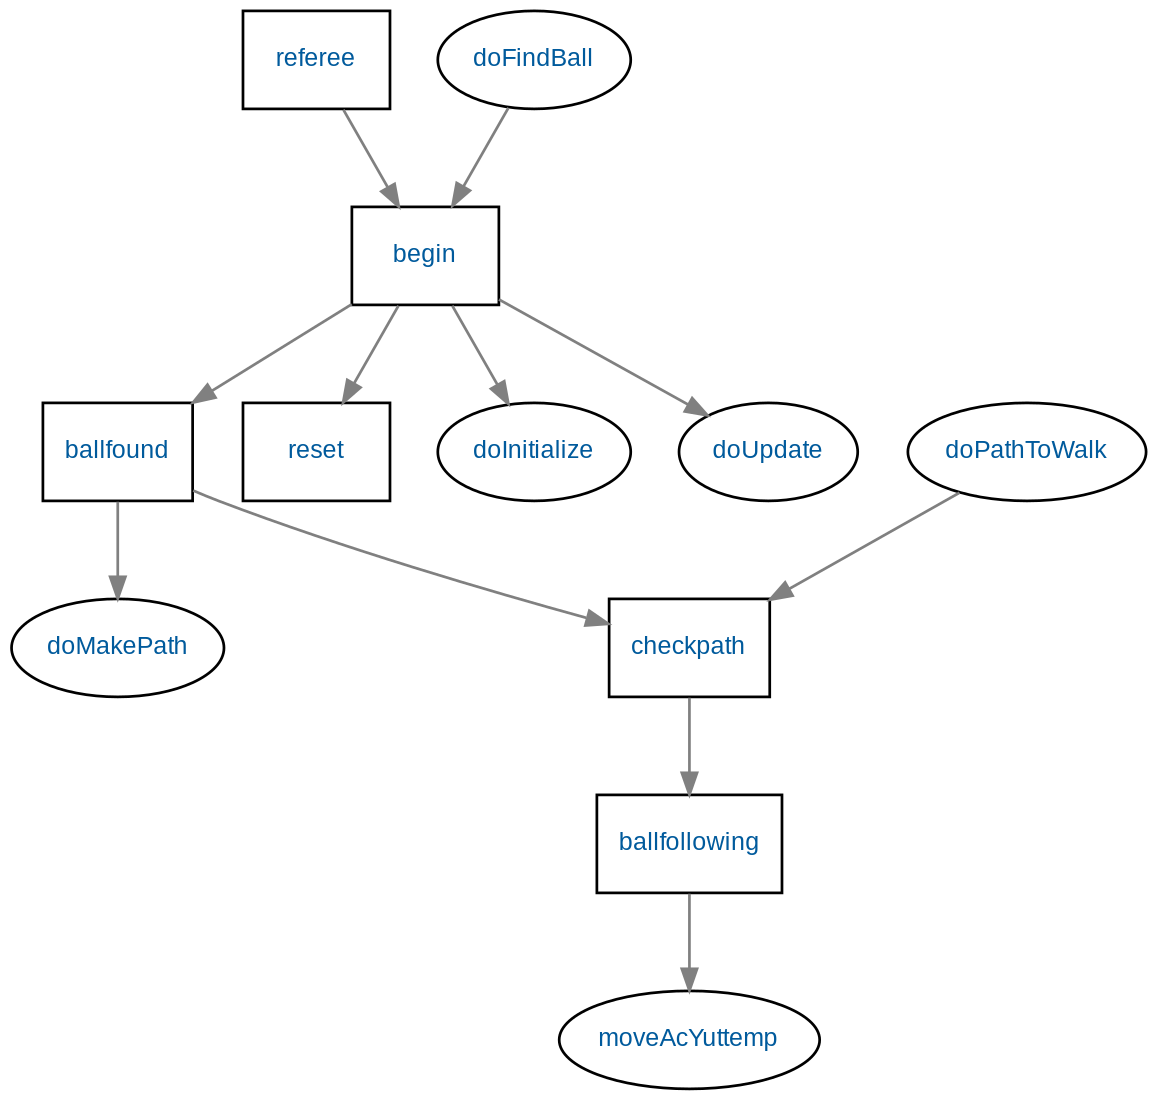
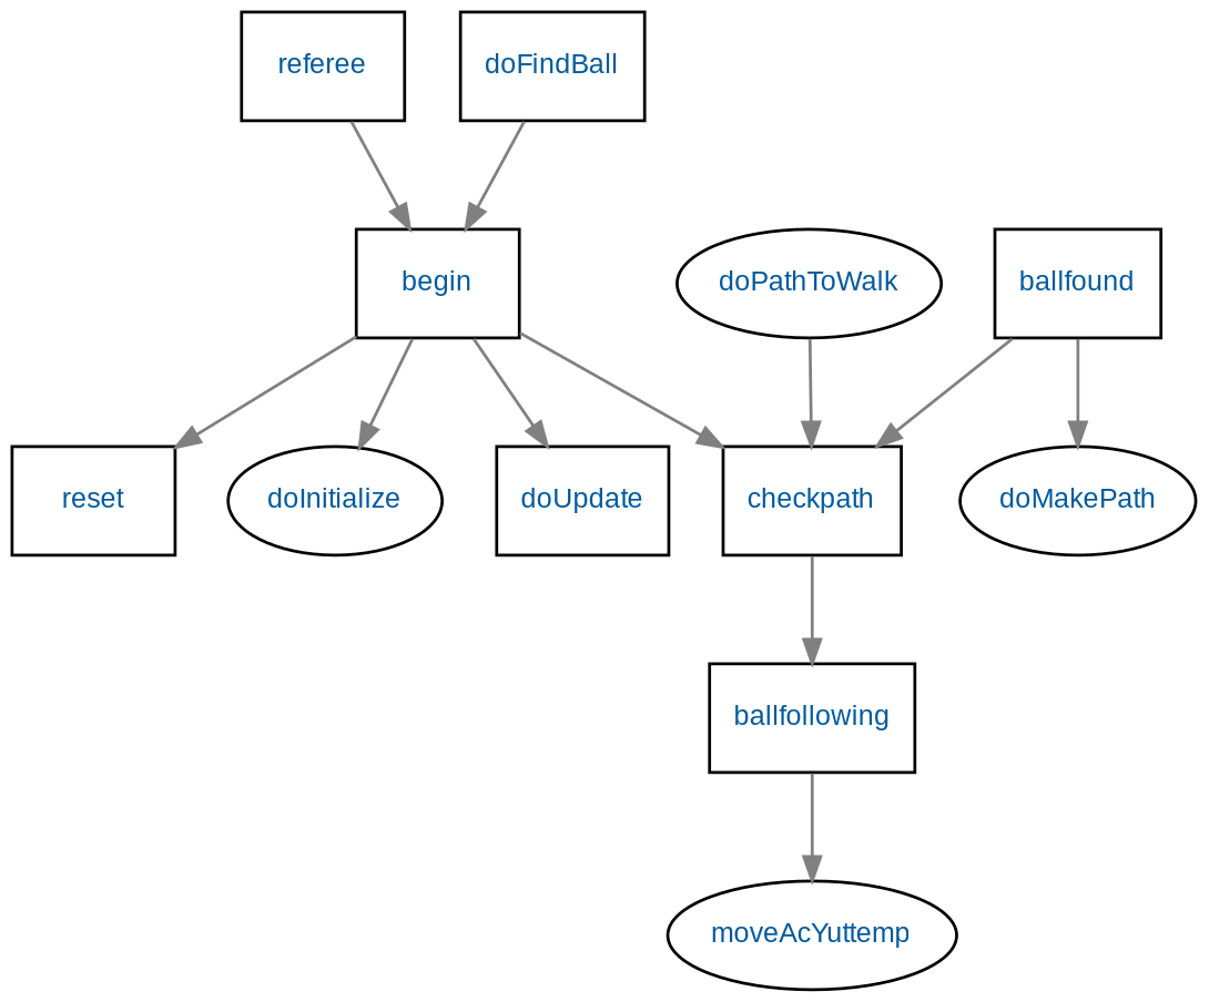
  digraph {
    compound=true
    node [fillcolor="#FFFFFF" fontcolor="#005A9C" fontname=Arial fontsize=9 style=filled]
    edge [arrowsize=0.8 color="#808080"]
    n1 [label=referee shape=box]
    n2 [label=begin shape=box]
    n3 [label=ballfound shape=box]
    n4 [label=reset shape=box]
    n5 [label=doInitialize]
-   n6 [label=doUpdate]
+   n6 [label=doUpdate shape=box]
    n7 [label=checkpath shape=box]
    n8 [label=doMakePath]
-   n9 [label=doFindBall]
+   n9 [label=doFindBall shape=box]
    n10 [label=ballfollowing shape=box]
    n11 [label=moveAcYuttemp]
    n12 [label=doPathToWalk]
    n1 -> n2
-   n2 -> n3
+   n2 -> n7
    n2 -> n4
    n2 -> n5
    n2 -> n6
    n3 -> n7
    n3 -> n8
    n7 -> n10
    n9 -> n2
    n10 -> n11
    n12 -> n7
  }
